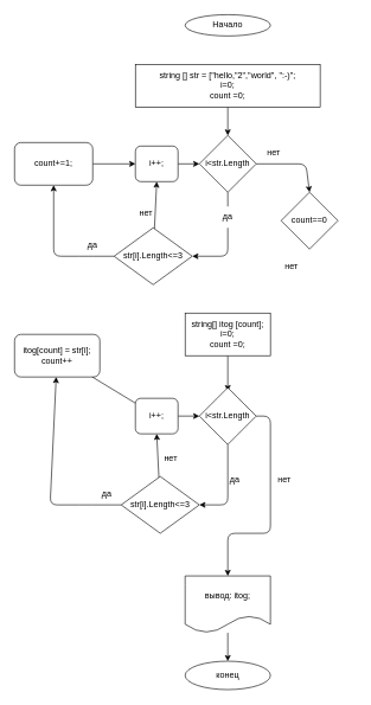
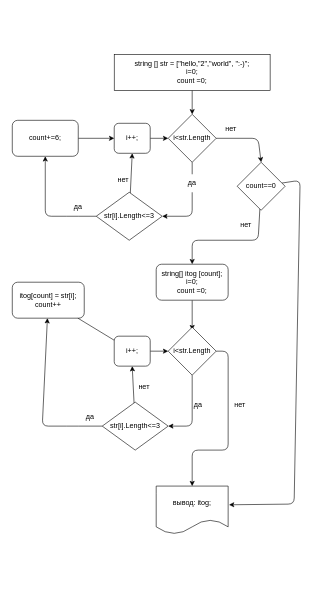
  <mxCell id="0" />
  <mxCell id="1" parent="0" />
- <mxCell id="2" value="Начало" style="ellipse;whiteSpace=wrap;html=1;" vertex="1" parent="1"><mxGeometry x="260" y="20" width="120" height="30" as="geometry" /></mxCell>
  <mxCell id="3" style="edgeStyle=none;html=1;" edge="1" parent="1" source="4" target="7"><mxGeometry relative="1" as="geometry"><mxPoint x="320" y="190" as="targetPoint" /></mxGeometry></mxCell>
  <mxCell id="4" value="string [] str = [&quot;hello,&quot;2&quot;,&quot;world&quot;, &quot;:-)&quot;;&lt;br&gt;i=0;&lt;br&gt;count =0;" style="rounded=0;whiteSpace=wrap;html=1;" vertex="1" parent="1"><mxGeometry x="190" y="90" width="260" height="60" as="geometry" /></mxCell>
  <mxCell id="5" style="edgeStyle=none;html=1;startArrow=none;entryX=1;entryY=0.5;entryDx=0;entryDy=0;" edge="1" parent="1" source="23" target="10"><mxGeometry relative="1" as="geometry"><mxPoint x="280" y="360" as="targetPoint" /><Array as="points"><mxPoint x="320" y="360" /></Array></mxGeometry></mxCell>
  <mxCell id="6" style="edgeStyle=none;html=1;entryX=0.5;entryY=0;entryDx=0;entryDy=0;" edge="1" parent="1" source="7" target="38"><mxGeometry relative="1" as="geometry"><Array as="points"><mxPoint x="430" y="230" /></Array></mxGeometry></mxCell>
  <mxCell id="7" value="i&amp;lt;str.Length" style="rhombus;whiteSpace=wrap;html=1;" vertex="1" parent="1"><mxGeometry x="280" y="190" width="80" height="80" as="geometry" /></mxCell>
  <mxCell id="8" style="edgeStyle=none;html=1;" edge="1" parent="1" source="10" target="12"><mxGeometry relative="1" as="geometry"><mxPoint x="120" y="360" as="targetPoint" /><Array as="points"><mxPoint x="120" y="360" /><mxPoint x="75" y="360" /></Array></mxGeometry></mxCell>
  <mxCell id="9" style="edgeStyle=none;html=1;entryX=0.5;entryY=1;entryDx=0;entryDy=0;" edge="1" parent="1" source="10" target="33"><mxGeometry relative="1" as="geometry"><mxPoint x="210" y="260" as="targetPoint" /></mxGeometry></mxCell>
  <mxCell id="10" value="str[i].Length&amp;lt;=3" style="rhombus;whiteSpace=wrap;html=1;" vertex="1" parent="1"><mxGeometry y="320" width="110" height="80" as="geometry" x="160" /></mxCell>
  <mxCell id="11" style="edgeStyle=none;html=1;entryX=0;entryY=0.5;entryDx=0;entryDy=0;" edge="1" parent="1" source="12" target="33"><mxGeometry relative="1" as="geometry" /></mxCell>
- <mxCell id="12" value="count+=1;" style="rounded=1;whiteSpace=wrap;html=1;" vertex="1" parent="1"><mxGeometry x="20" y="200" width="110" height="60" as="geometry" /></mxCell>
+ <mxCell id="12" value="count+=6;" style="rounded=1;whiteSpace=wrap;html=1;" vertex="1" parent="1"><mxGeometry x="20" y="200" width="110" height="60" as="geometry" /></mxCell>
  <mxCell id="13" style="edgeStyle=none;html=1;" edge="1" parent="1" source="14"><mxGeometry relative="1" as="geometry"><mxPoint x="320" y="550" as="targetPoint" /></mxGeometry></mxCell>
- <mxCell id="14" value="string[] itog [count];&lt;br&gt;i=0;&lt;br&gt;count =0;" style="whiteSpace=wrap;html=1;rounded=0;" vertex="1" parent="1"><mxGeometry x="260" y="440" width="120" height="60" as="geometry" /></mxCell>
+ <mxCell id="14" value="string[] itog [count];&lt;br&gt;i=0;&lt;br&gt;count =0;" style="rounded=1;whiteSpace=wrap;html=1;" vertex="1" parent="1"><mxGeometry x="260" y="440" width="120" height="60" as="geometry" /></mxCell>
  <mxCell id="15" style="edgeStyle=none;html=1;" edge="1" parent="1" source="16"><mxGeometry relative="1" as="geometry"><mxPoint x="320" y="810" as="targetPoint" /><Array as="points"><mxPoint x="380" y="585" /><mxPoint x="380" y="750" /><mxPoint x="320" y="750" /></Array></mxGeometry></mxCell>
  <mxCell id="16" value="i&amp;lt;str.Length" style="rhombus;whiteSpace=wrap;html=1;" vertex="1" parent="1"><mxGeometry x="280" y="545" width="80" height="80" as="geometry" /></mxCell>
  <mxCell id="17" style="edgeStyle=none;html=1;entryX=1;entryY=0.5;entryDx=0;entryDy=0;" edge="1" parent="1" target="20"><mxGeometry relative="1" as="geometry"><mxPoint x="280" y="715" as="targetPoint" /><mxPoint x="320" y="625" as="sourcePoint" /><Array as="points"><mxPoint x="320" y="710" /></Array></mxGeometry></mxCell>
  <mxCell id="18" style="edgeStyle=none;html=1;exitX=0;exitY=0.5;exitDx=0;exitDy=0;" edge="1" parent="1" source="20" target="22"><mxGeometry relative="1" as="geometry"><mxPoint x="120" y="630" as="targetPoint" /><Array as="points"><mxPoint x="120" y="710" /><mxPoint x="70" y="710" /></Array></mxGeometry></mxCell>
  <mxCell id="19" style="edgeStyle=none;html=1;entryX=0.5;entryY=1;entryDx=0;entryDy=0;" edge="1" parent="1" source="20" target="30"><mxGeometry relative="1" as="geometry" /></mxCell>
  <mxCell id="20" value="str[i].Length&amp;lt;=3" style="rhombus;whiteSpace=wrap;html=1;" vertex="1" parent="1"><mxGeometry x="170" y="670" width="110" height="80" as="geometry" /></mxCell>
  <mxCell id="21" value="" style="edgeStyle=none;html=1;startArrow=none;" edge="1" parent="1" source="30" target="16"><mxGeometry relative="1" as="geometry" /></mxCell>
  <mxCell id="22" value="itog[count] = str[i];&lt;br&gt;count++" style="rounded=1;whiteSpace=wrap;html=1;" vertex="1" parent="1"><mxGeometry x="20" y="470" width="120" height="60" as="geometry" /></mxCell>
  <mxCell id="23" value="да" style="text;html=1;strokeColor=none;fillColor=none;align=center;verticalAlign=middle;whiteSpace=wrap;rounded=0;" vertex="1" parent="1"><mxGeometry x="290" y="290" width="60" height="30" as="geometry" /></mxCell>
  <mxCell id="24" value="" style="edgeStyle=none;html=1;endArrow=none;" edge="1" parent="1" source="7" target="23"><mxGeometry relative="1" as="geometry"><mxPoint x="280" y="360" as="targetPoint" /><mxPoint x="320" y="270" as="sourcePoint" /><Array as="points" /></mxGeometry></mxCell>
  <mxCell id="25" value="нет" style="text;html=1;strokeColor=none;fillColor=none;align=center;verticalAlign=middle;whiteSpace=wrap;rounded=0;" vertex="1" parent="1"><mxGeometry x="370" y="205" width="30" height="20" as="geometry" /></mxCell>
  <mxCell id="26" value="нет" style="text;html=1;strokeColor=none;fillColor=none;align=center;verticalAlign=middle;whiteSpace=wrap;rounded=0;" vertex="1" parent="1"><mxGeometry x="370" y="660" width="60" height="30" as="geometry" /></mxCell>
  <mxCell id="27" value="да" style="text;html=1;strokeColor=none;fillColor=none;align=center;verticalAlign=middle;whiteSpace=wrap;rounded=0;" vertex="1" parent="1"><mxGeometry x="300" y="660" width="60" height="30" as="geometry" /></mxCell>
  <mxCell id="28" value="да" style="text;html=1;strokeColor=none;fillColor=none;align=center;verticalAlign=middle;whiteSpace=wrap;rounded=0;" vertex="1" parent="1"><mxGeometry x="120" y="680" width="60" height="30" as="geometry" /></mxCell>
  <mxCell id="29" value="нет" style="text;html=1;strokeColor=none;fillColor=none;align=center;verticalAlign=middle;whiteSpace=wrap;rounded=0;" vertex="1" parent="1"><mxGeometry x="210" y="630" width="60" height="30" as="geometry" /></mxCell>
  <mxCell id="30" value="i++;" style="rounded=1;whiteSpace=wrap;html=1;" vertex="1" parent="1"><mxGeometry x="190" y="560" width="60" height="50" as="geometry" /></mxCell>
  <mxCell id="31" value="" style="edgeStyle=none;html=1;endArrow=none;" edge="1" parent="1" source="22" target="30"><mxGeometry relative="1" as="geometry"><mxPoint x="130" y="585" as="sourcePoint" /><mxPoint x="280" y="585" as="targetPoint" /></mxGeometry></mxCell>
  <mxCell id="32" style="edgeStyle=none;html=1;entryX=0;entryY=0.5;entryDx=0;entryDy=0;" edge="1" parent="1" source="33" target="7"><mxGeometry relative="1" as="geometry" /></mxCell>
  <mxCell id="33" value="i++;" style="rounded=1;whiteSpace=wrap;html=1;" vertex="1" parent="1"><mxGeometry x="190" y="205" width="60" height="50" as="geometry" /></mxCell>
  <mxCell id="34" value="да" style="text;html=1;strokeColor=none;fillColor=none;align=center;verticalAlign=middle;whiteSpace=wrap;rounded=0;" vertex="1" parent="1"><mxGeometry x="100" y="330" width="60" height="30" as="geometry" /></mxCell>
  <mxCell id="35" value="нет" style="text;html=1;strokeColor=none;fillColor=none;align=center;verticalAlign=middle;whiteSpace=wrap;rounded=0;" vertex="1" parent="1"><mxGeometry x="190" y="290" width="30" height="20" as="geometry" /></mxCell>
+ <mxCell id="36" style="edgeStyle=none;html=1;entryX=0.5;entryY=0;entryDx=0;entryDy=0;" edge="1" parent="1" source="38" target="14"><mxGeometry relative="1" as="geometry"><Array as="points"><mxPoint x="430" y="400" /><mxPoint x="320" y="400" /></Array></mxGeometry></mxCell>
+ <mxCell id="37" style="edgeStyle=none;html=1;entryX=1.012;entryY=0.39;entryDx=0;entryDy=0;entryPerimeter=0;" edge="1" parent="1" source="38" target="41"><mxGeometry relative="1" as="geometry"><mxPoint x="370" y="880" as="targetPoint" /><Array as="points"><mxPoint x="500" y="300" /><mxPoint x="490" y="840" /></Array></mxGeometry></mxCell>
  <mxCell id="38" value="count==0" style="rhombus;whiteSpace=wrap;html=1;" vertex="1" parent="1"><mxGeometry x="395" y="270" width="80" height="80" as="geometry" /></mxCell>
  <mxCell id="39" value="нет" style="text;html=1;strokeColor=none;fillColor=none;align=center;verticalAlign=middle;whiteSpace=wrap;rounded=0;" vertex="1" parent="1"><mxGeometry x="380" y="360" width="60" height="30" as="geometry" /></mxCell>
- <mxCell id="40" style="edgeStyle=none;html=1;" edge="1" parent="1" source="41" target="42"><mxGeometry relative="1" as="geometry"><mxPoint x="320" y="970" as="targetPoint" /></mxGeometry></mxCell>
  <mxCell id="41" value="вывод: itog;" style="shape=document;whiteSpace=wrap;html=1;boundedLbl=1;" vertex="1" parent="1"><mxGeometry x="260" y="810" width="120" height="80" as="geometry" /></mxCell>
- <mxCell id="42" value="конец" style="ellipse;whiteSpace=wrap;html=1;" vertex="1" parent="1"><mxGeometry x="260" y="930" width="120" height="40" as="geometry" /></mxCell>
